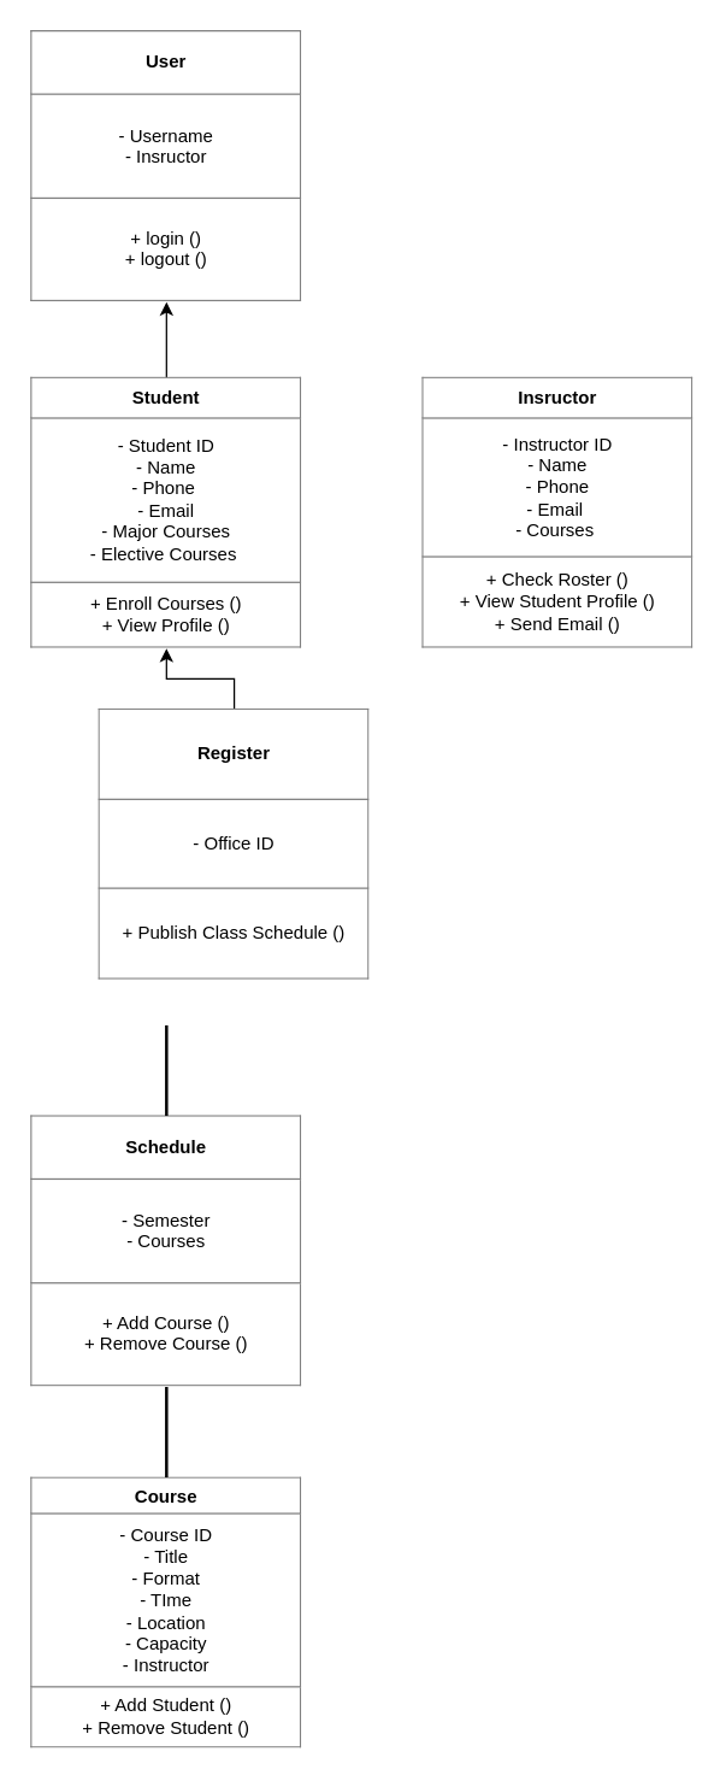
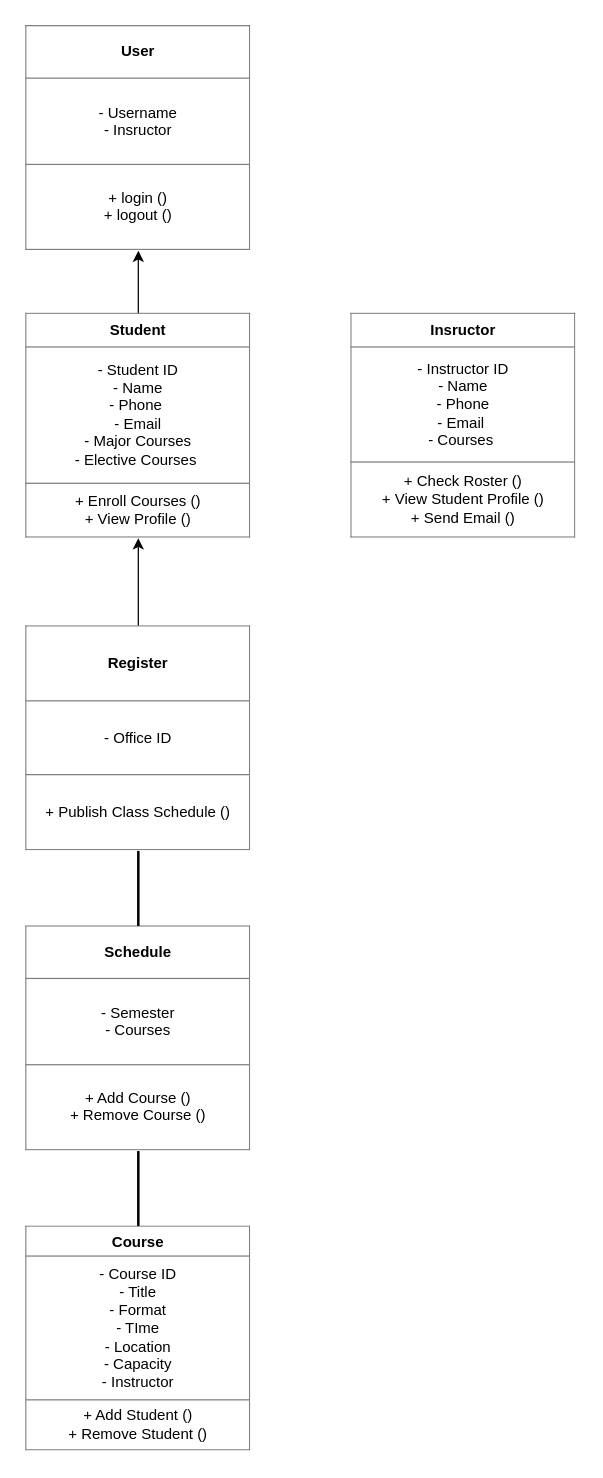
  <mxCell id="0" />
  <mxCell id="1" parent="0" />
  <mxCell id="2" value="&lt;table border=&quot;1&quot; width=&quot;100%&quot; height=&quot;100%&quot; cellpadding=&quot;4&quot; style=&quot;width:100%;height:100%;border-collapse:collapse;&quot;&gt;&lt;tbody&gt;&lt;tr&gt;&lt;th align=&quot;center&quot;&gt;User&lt;/th&gt;&lt;/tr&gt;&lt;tr&gt;&lt;td align=&quot;center&quot;&gt;- Username&lt;br&gt;- Insructor&lt;/td&gt;&lt;/tr&gt;&lt;tr&gt;&lt;td align=&quot;center&quot;&gt;+ login ()&lt;br&gt;+ logout ()&lt;/td&gt;&lt;/tr&gt;&lt;/tbody&gt;&lt;/table&gt;" style="text;html=1;whiteSpace=wrap;strokeColor=none;fillColor=none;overflow=fill;" vertex="1" parent="1"><mxGeometry x="20" y="20" width="180" height="180" as="geometry" /></mxCell>
  <mxCell id="3" style="edgeStyle=none;rounded=0;orthogonalLoop=1;jettySize=auto;html=1;exitX=0.5;exitY=0;exitDx=0;exitDy=0;entryX=0.5;entryY=1;entryDx=0;entryDy=0;" edge="1" parent="1" source="4" target="2"><mxGeometry relative="1" as="geometry" /></mxCell>
  <mxCell id="4" value="&lt;table border=&quot;1&quot; width=&quot;100%&quot; height=&quot;100%&quot; cellpadding=&quot;4&quot; style=&quot;width:100%;height:100%;border-collapse:collapse;&quot;&gt;&lt;tbody&gt;&lt;tr&gt;&lt;th align=&quot;center&quot;&gt;Student&lt;/th&gt;&lt;/tr&gt;&lt;tr&gt;&lt;td align=&quot;center&quot;&gt;- Student ID&lt;br&gt;- Name&lt;br&gt;- Phone&amp;nbsp;&lt;br&gt;- Email&lt;br&gt;- Major Courses&lt;br&gt;- Elective Courses&amp;nbsp;&lt;/td&gt;&lt;/tr&gt;&lt;tr&gt;&lt;td align=&quot;center&quot;&gt;+ Enroll Courses ()&lt;br&gt;+ View Profile ()&lt;/td&gt;&lt;/tr&gt;&lt;/tbody&gt;&lt;/table&gt;" style="text;html=1;whiteSpace=wrap;strokeColor=none;fillColor=none;overflow=fill;" vertex="1" parent="1"><mxGeometry x="20" y="250" width="180" height="180" as="geometry" /></mxCell>
  <mxCell id="5" value="&lt;table border=&quot;1&quot; width=&quot;100%&quot; height=&quot;100%&quot; cellpadding=&quot;4&quot; style=&quot;width:100%;height:100%;border-collapse:collapse;&quot;&gt;&lt;tbody&gt;&lt;tr&gt;&lt;th align=&quot;center&quot;&gt;&lt;b&gt;Insructor&lt;/b&gt;&lt;/th&gt;&lt;/tr&gt;&lt;tr&gt;&lt;td align=&quot;center&quot;&gt;- Instructor ID&lt;br&gt;- Name&lt;br&gt;- Phone&lt;br&gt;- Email&amp;nbsp;&lt;br&gt;- Courses&amp;nbsp;&lt;/td&gt;&lt;/tr&gt;&lt;tr&gt;&lt;td align=&quot;center&quot;&gt;+ Check Roster ()&lt;br&gt;+ View Student Profile ()&lt;br&gt;+ Send Email ()&lt;/td&gt;&lt;/tr&gt;&lt;/tbody&gt;&lt;/table&gt;" style="text;html=1;whiteSpace=wrap;strokeColor=none;fillColor=none;overflow=fill;" vertex="1" parent="1"><mxGeometry x="280" y="250" width="180" height="180" as="geometry" /></mxCell>
  <mxCell id="6" style="edgeStyle=orthogonalEdgeStyle;rounded=0;orthogonalLoop=1;jettySize=auto;html=1;exitX=0.5;exitY=0;exitDx=0;exitDy=0;entryX=0.5;entryY=1;entryDx=0;entryDy=0;" edge="1" parent="1" source="7" target="4"><mxGeometry relative="1" as="geometry" /></mxCell>
- <mxCell id="7" value="&lt;table border=&quot;1&quot; width=&quot;100%&quot; height=&quot;100%&quot; cellpadding=&quot;4&quot; style=&quot;width:100%;height:100%;border-collapse:collapse;&quot;&gt;&lt;tbody&gt;&lt;tr&gt;&lt;th align=&quot;center&quot;&gt;Register&lt;/th&gt;&lt;/tr&gt;&lt;tr&gt;&lt;td align=&quot;center&quot;&gt;- Office ID&lt;/td&gt;&lt;/tr&gt;&lt;tr&gt;&lt;td align=&quot;center&quot;&gt;+ Publish Class Schedule ()&lt;/td&gt;&lt;/tr&gt;&lt;/tbody&gt;&lt;/table&gt;" style="text;html=1;whiteSpace=wrap;strokeColor=none;fillColor=none;overflow=fill;" vertex="1" parent="1"><mxGeometry x="65" y="470" width="180" height="180" as="geometry" /></mxCell>
+ <mxCell id="7" value="&lt;table border=&quot;1&quot; width=&quot;100%&quot; height=&quot;100%&quot; cellpadding=&quot;4&quot; style=&quot;width:100%;height:100%;border-collapse:collapse;&quot;&gt;&lt;tbody&gt;&lt;tr&gt;&lt;th align=&quot;center&quot;&gt;Register&lt;/th&gt;&lt;/tr&gt;&lt;tr&gt;&lt;td align=&quot;center&quot;&gt;- Office ID&lt;/td&gt;&lt;/tr&gt;&lt;tr&gt;&lt;td align=&quot;center&quot;&gt;+ Publish Class Schedule ()&lt;/td&gt;&lt;/tr&gt;&lt;/tbody&gt;&lt;/table&gt;" style="text;html=1;whiteSpace=wrap;strokeColor=none;fillColor=none;overflow=fill;" vertex="1" parent="1"><mxGeometry x="20" y="500" width="180" height="180" as="geometry" /></mxCell>
  <mxCell id="8" value="&lt;table border=&quot;1&quot; width=&quot;100%&quot; height=&quot;100%&quot; cellpadding=&quot;4&quot; style=&quot;width:100%;height:100%;border-collapse:collapse;&quot;&gt;&lt;tbody&gt;&lt;tr&gt;&lt;th align=&quot;center&quot;&gt;&lt;b&gt;Schedule&lt;/b&gt;&lt;/th&gt;&lt;/tr&gt;&lt;tr&gt;&lt;td align=&quot;center&quot;&gt;- Semester&lt;br&gt;- Courses&lt;/td&gt;&lt;/tr&gt;&lt;tr&gt;&lt;td align=&quot;center&quot;&gt;+ Add Course ()&lt;br&gt;+ Remove Course ()&lt;/td&gt;&lt;/tr&gt;&lt;/tbody&gt;&lt;/table&gt;" style="text;html=1;whiteSpace=wrap;strokeColor=none;fillColor=none;overflow=fill;" vertex="1" parent="1"><mxGeometry x="20" y="740" width="180" height="180" as="geometry" /></mxCell>
  <mxCell id="9" value="&lt;table border=&quot;1&quot; width=&quot;100%&quot; height=&quot;100%&quot; cellpadding=&quot;4&quot; style=&quot;width:100%;height:100%;border-collapse:collapse;&quot;&gt;&lt;tbody&gt;&lt;tr&gt;&lt;th align=&quot;center&quot;&gt;&lt;b&gt;Course&lt;/b&gt;&lt;/th&gt;&lt;/tr&gt;&lt;tr&gt;&lt;td align=&quot;center&quot;&gt;- Course ID&lt;br&gt;- Title&lt;br&gt;- Format&lt;br&gt;- TIme&lt;br&gt;- Location&lt;br&gt;- Capacity&lt;br&gt;- Instructor&lt;/td&gt;&lt;/tr&gt;&lt;tr&gt;&lt;td align=&quot;center&quot;&gt;+ Add Student ()&lt;br&gt;+ Remove Student ()&lt;/td&gt;&lt;/tr&gt;&lt;/tbody&gt;&lt;/table&gt;" style="text;html=1;whiteSpace=wrap;strokeColor=none;fillColor=none;overflow=fill;" vertex="1" parent="1"><mxGeometry x="20" y="980" width="180" height="180" as="geometry" /></mxCell>
  <mxCell id="10" value="" style="line;strokeWidth=2;direction=south;html=1;" vertex="1" parent="1"><mxGeometry x="105" y="680" width="10" height="60" as="geometry" /></mxCell>
  <mxCell id="11" value="" style="line;strokeWidth=2;direction=south;html=1;" vertex="1" parent="1"><mxGeometry x="105" y="920" width="10" height="60" as="geometry" /></mxCell>
